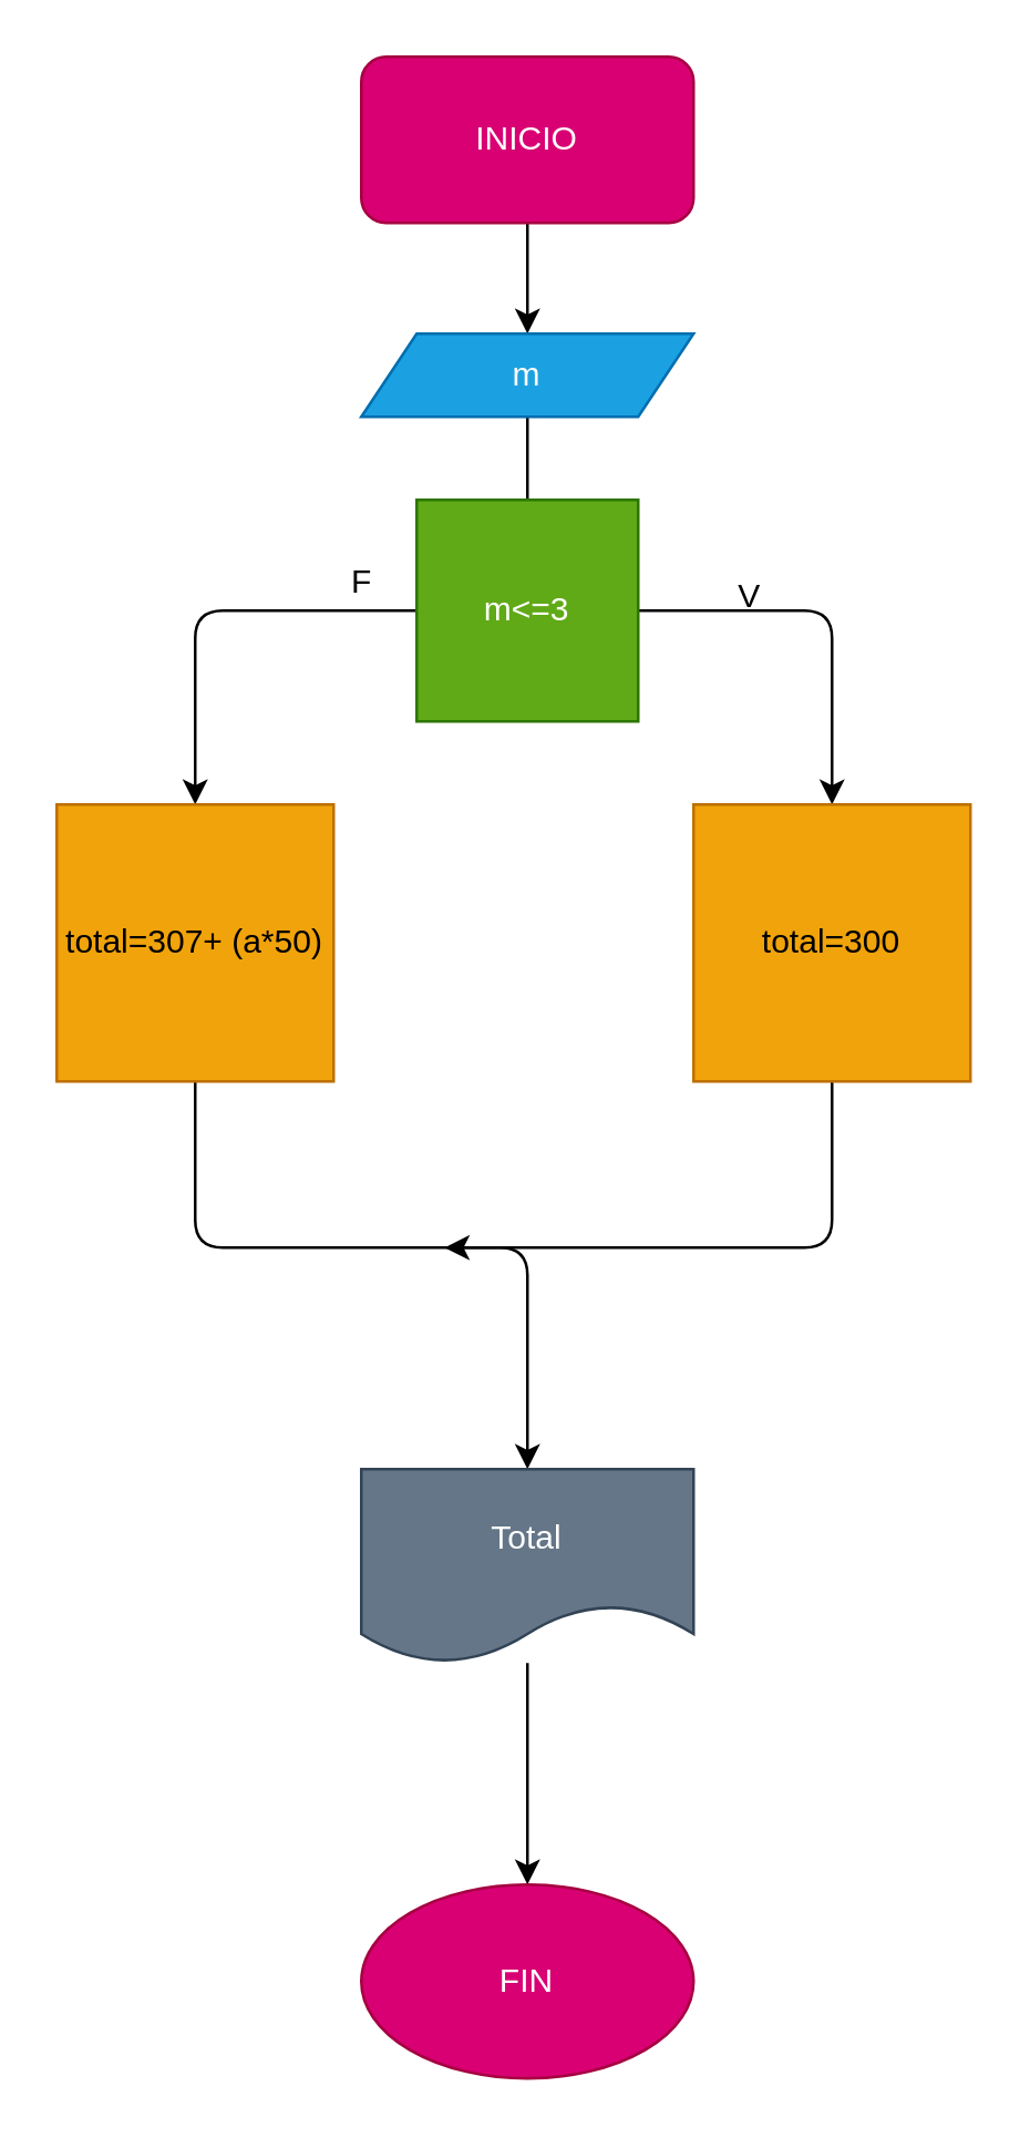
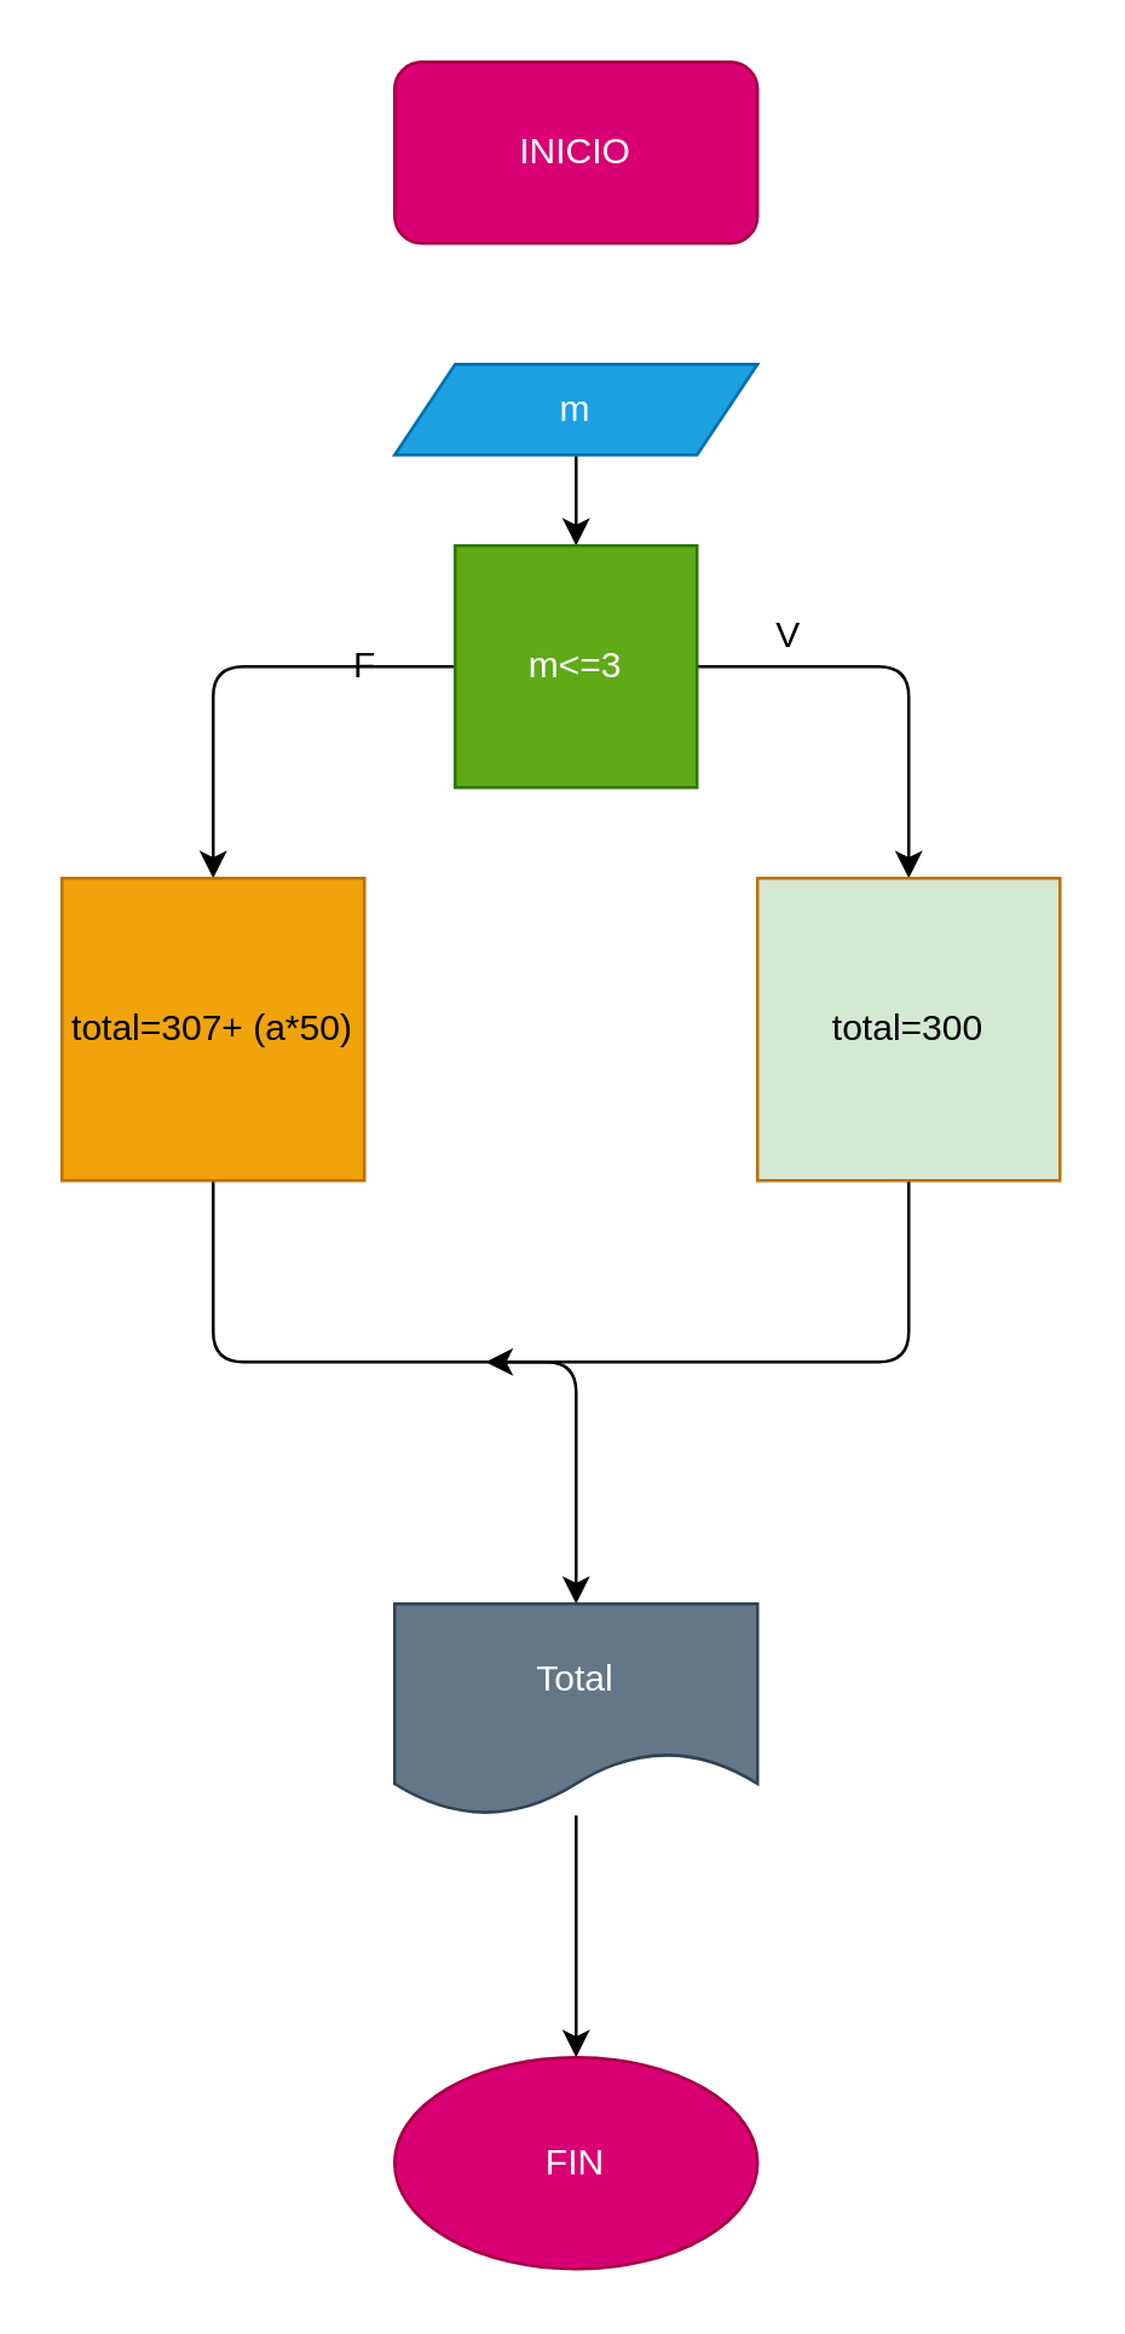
  <mxCell id="0" />
  <mxCell id="1" parent="0" />
- <mxCell id="2" value="" style="edgeStyle=none;html=1;" parent="1" source="3" target="5" edge="1"><mxGeometry relative="1" as="geometry" /></mxCell>
  <mxCell id="3" value="INICIO" style="whiteSpace=wrap;html=1;fillColor=#d80073;fontColor=#ffffff;strokeColor=#A50040;rounded=1;" parent="1" vertex="1"><mxGeometry x="130" y="20" width="120" height="60" as="geometry" /></mxCell>
- <mxCell id="4" value="" style="edgeStyle=none;html=1;endArrow=none;" parent="1" source="5" target="8" edge="1"><mxGeometry relative="1" as="geometry" /></mxCell>
+ <mxCell id="4" value="" style="edgeStyle=none;html=1;" parent="1" source="5" target="8" edge="1"><mxGeometry relative="1" as="geometry" /></mxCell>
  <mxCell id="5" value="m" style="shape=parallelogram;perimeter=parallelogramPerimeter;whiteSpace=wrap;html=1;fixedSize=1;fillColor=#1ba1e2;fontColor=#ffffff;strokeColor=#006EAF;" parent="1" vertex="1"><mxGeometry x="130" y="120" width="120" height="30" as="geometry" /></mxCell>
  <mxCell id="6" style="edgeStyle=none;html=1;" parent="1" source="8" edge="1"><mxGeometry relative="1" as="geometry"><mxPoint x="300" y="290" as="targetPoint" /><Array as="points"><mxPoint x="300" y="220" /></Array></mxGeometry></mxCell>
  <mxCell id="7" value="" style="edgeStyle=none;html=1;" parent="1" source="8" edge="1"><mxGeometry relative="1" as="geometry"><mxPoint x="70" y="290" as="targetPoint" /><Array as="points"><mxPoint x="70" y="220" /></Array></mxGeometry></mxCell>
  <mxCell id="8" value="m&amp;lt;=3" style="whiteSpace=wrap;html=1;fillColor=#60a917;fontColor=#ffffff;strokeColor=#2D7600;rounded=0;" parent="1" vertex="1"><mxGeometry x="150" y="180" width="80" height="80" as="geometry" /></mxCell>
  <mxCell id="9" style="edgeStyle=none;html=1;" parent="1" source="10" edge="1"><mxGeometry relative="1" as="geometry"><mxPoint x="160" y="450" as="targetPoint" /><Array as="points"><mxPoint x="300" y="450" /></Array></mxGeometry></mxCell>
- <mxCell id="10" value="total=300" style="whiteSpace=wrap;html=1;aspect=fixed;fillColor=#f0a30a;fontColor=#000000;strokeColor=#BD7000;" parent="1" vertex="1"><mxGeometry x="250" y="290" width="100" height="100" as="geometry" /></mxCell>
+ <mxCell id="10" value="total=300" style="whiteSpace=wrap;html=1;aspect=fixed;fillColor=#d5e8d4;fontColor=#000000;strokeColor=#BD7000;" parent="1" vertex="1"><mxGeometry x="250" y="290" width="100" height="100" as="geometry" /></mxCell>
  <mxCell id="11" style="edgeStyle=none;html=1;" parent="1" source="12" edge="1"><mxGeometry relative="1" as="geometry"><mxPoint x="190" y="530" as="targetPoint" /><Array as="points"><mxPoint x="70" y="450" /><mxPoint x="190" y="450" /></Array></mxGeometry></mxCell>
  <mxCell id="12" value="total=307+ (a*50)" style="whiteSpace=wrap;html=1;aspect=fixed;fillColor=#f0a30a;fontColor=#000000;strokeColor=#BD7000;" parent="1" vertex="1"><mxGeometry x="20" y="290" width="100" height="100" as="geometry" /></mxCell>
  <mxCell id="13" style="edgeStyle=none;html=1;" parent="1" source="14" edge="1"><mxGeometry relative="1" as="geometry"><mxPoint x="190" y="680" as="targetPoint" /></mxGeometry></mxCell>
  <mxCell id="14" value="Total" style="shape=document;whiteSpace=wrap;html=1;boundedLbl=1;fillColor=#647687;fontColor=#ffffff;strokeColor=#314354;" parent="1" vertex="1"><mxGeometry x="130" y="530" width="120" height="70" as="geometry" /></mxCell>
  <mxCell id="15" value="FIN" style="ellipse;whiteSpace=wrap;html=1;fillColor=#d80073;fontColor=#ffffff;strokeColor=#A50040;" parent="1" vertex="1"><mxGeometry x="130" y="680" width="120" height="70" as="geometry" /></mxCell>
- <mxCell id="16" value="V" style="text;html=1;align=center;verticalAlign=middle;resizable=0;points=[];autosize=1;strokeColor=none;fillColor=none;" vertex="1" parent="1"><mxGeometry x="260" y="205" width="20" height="20" as="geometry" /></mxCell>
- <mxCell id="17" value="F" style="text;html=1;align=center;verticalAlign=middle;resizable=0;points=[];autosize=1;strokeColor=none;fillColor=none;" vertex="1" parent="1"><mxGeometry x="120" y="200" width="20" height="20" as="geometry" /></mxCell>
+ <mxCell id="16" value="V" style="text;html=1;align=center;verticalAlign=middle;resizable=0;points=[];autosize=1;strokeColor=none;fillColor=none;" vertex="1" parent="1"><mxGeometry x="250" y="200" width="20" height="20" as="geometry" /></mxCell>
+ <mxCell id="17" value="F" style="text;html=1;align=center;verticalAlign=middle;resizable=0;points=[];autosize=1;strokeColor=none;fillColor=none;" vertex="1" parent="1"><mxGeometry x="110" y="210" width="20" height="20" as="geometry" /></mxCell>
